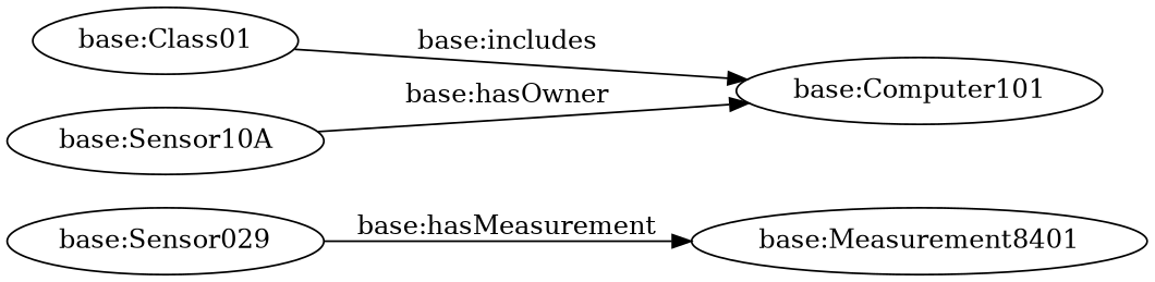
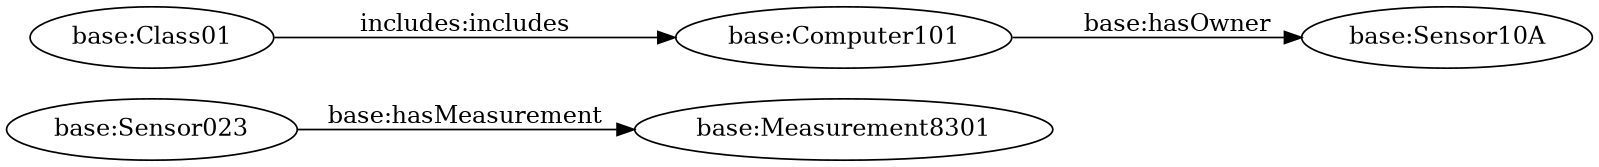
  digraph {
    rankdir=LR
-   "base:Sensor029"
-   "base:Measurement8401"
+   "base:Sensor029" [label="base:Sensor023"]
+   "base:Measurement8401" [label="base:Measurement8301"]
    "base:Class01"
    "base:Computer101"
    n5 [label="base:Sensor10A"]
    "base:Sensor029" -> "base:Measurement8401" [label="base:hasMeasurement"]
-   "base:Class01" -> "base:Computer101" [label="base:includes"]
-   n5 -> "base:Computer101" [label="base:hasOwner"]
+   "base:Class01" -> "base:Computer101" [label="includes:includes"]
+   "base:Computer101" -> n5 [label="base:hasOwner"]
  }
